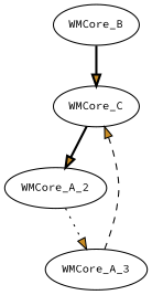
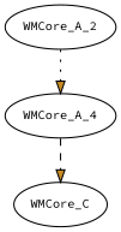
  digraph {
    concentrate=true
    fontname="Source Code Pro"
    rankdir=TB
    node [fillcolor="#ffffff" fontcolor="#000000" fontname="Source Code Pro" fontsize=10 style=filled]
    edge [fillcolor="#c88b23" fontname="Source Code Pro" style=bold]
-   WMCore_B
    WMCore_C
    WMCore_A_2
-   WMCore_A_3
-   WMCore_B -> WMCore_C
-   WMCore_C -> WMCore_A_2
+   WMCore_A_3 [label=WMCore_A_4]
    WMCore_A_2 -> WMCore_A_3 [style=dotted]
    WMCore_A_3 -> WMCore_C [style=dashed]
  }
